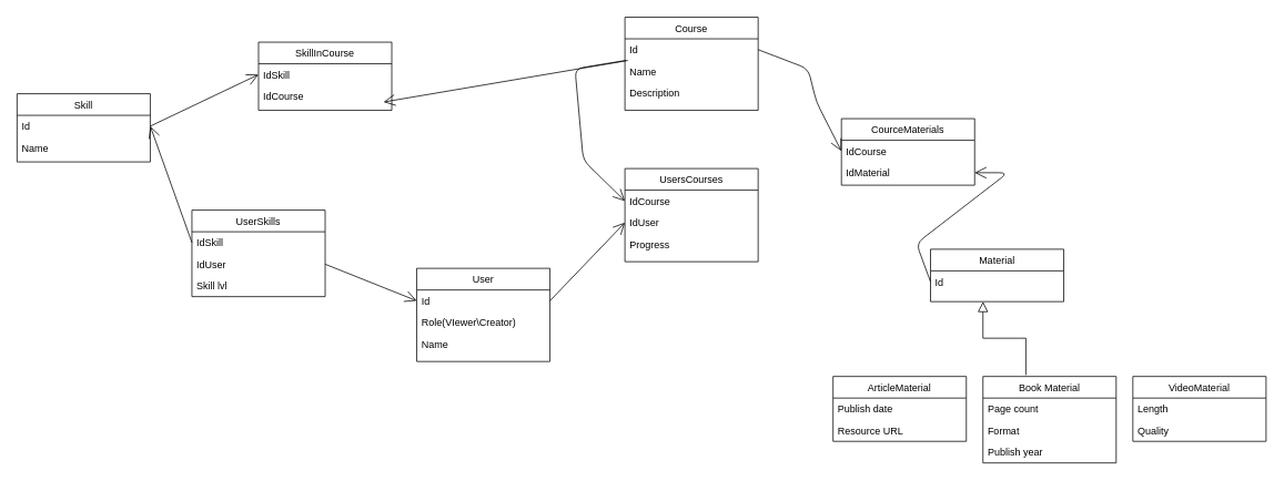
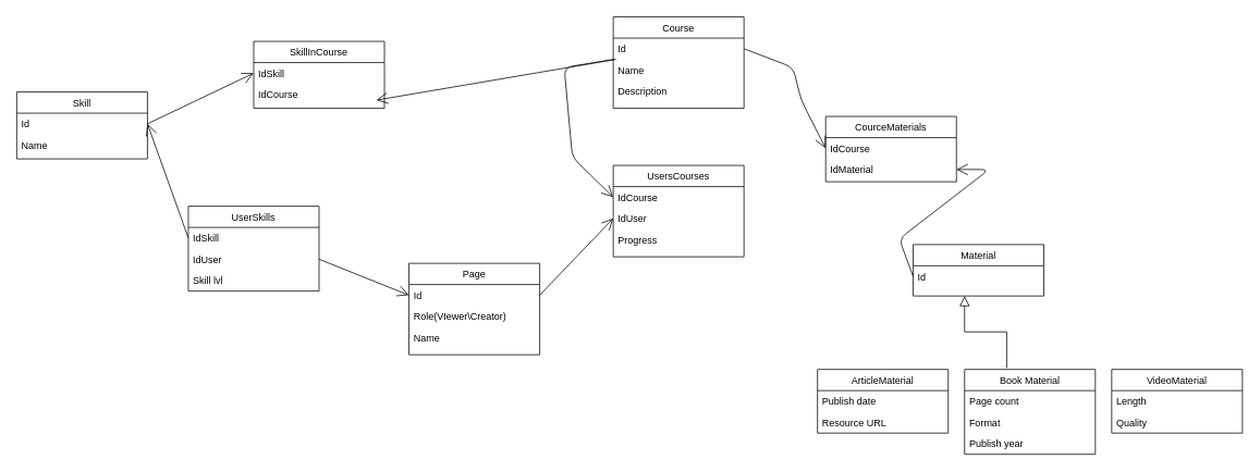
  <mxCell id="0" />
  <mxCell id="1" parent="0" />
- <mxCell id="2" value="User" style="swimlane;fontStyle=0;align=center;verticalAlign=top;childLayout=stackLayout;horizontal=1;startSize=26;horizontalStack=0;resizeParent=1;resizeLast=0;collapsible=1;marginBottom=0;rounded=0;shadow=0;strokeWidth=1;" vertex="1" parent="1"><mxGeometry x="500" y="322" width="160" height="112" as="geometry"><mxRectangle x="550" y="140" width="160" height="26" as="alternateBounds" /></mxGeometry></mxCell>
+ <mxCell id="2" value="Page" style="swimlane;fontStyle=0;align=center;verticalAlign=top;childLayout=stackLayout;horizontal=1;startSize=26;horizontalStack=0;resizeParent=1;resizeLast=0;collapsible=1;marginBottom=0;rounded=0;shadow=0;strokeWidth=1;" vertex="1" parent="1"><mxGeometry x="500" y="322" width="160" height="112" as="geometry"><mxRectangle x="550" y="140" width="160" height="26" as="alternateBounds" /></mxGeometry></mxCell>
  <mxCell id="3" value="Id" style="text;align=left;verticalAlign=top;spacingLeft=4;spacingRight=4;overflow=hidden;rotatable=0;points=[[0,0.5],[1,0.5]];portConstraint=eastwest;" vertex="1" parent="2"><mxGeometry y="26" width="160" height="26" as="geometry" /></mxCell>
  <mxCell id="4" value="Role(VIewer\Creator)" style="text;align=left;verticalAlign=top;spacingLeft=4;spacingRight=4;overflow=hidden;rotatable=0;points=[[0,0.5],[1,0.5]];portConstraint=eastwest;rounded=0;shadow=0;html=0;" vertex="1" parent="2"><mxGeometry y="52" width="160" height="26" as="geometry" /></mxCell>
  <mxCell id="5" value="Name&#10;" style="text;align=left;verticalAlign=top;spacingLeft=4;spacingRight=4;overflow=hidden;rotatable=0;points=[[0,0.5],[1,0.5]];portConstraint=eastwest;rounded=0;shadow=0;html=0;" vertex="1" parent="2"><mxGeometry y="78" width="160" height="26" as="geometry" /></mxCell>
  <mxCell id="6" value="Material" style="swimlane;fontStyle=0;align=center;verticalAlign=top;childLayout=stackLayout;horizontal=1;startSize=26;horizontalStack=0;resizeParent=1;resizeLast=0;collapsible=1;marginBottom=0;rounded=0;shadow=0;strokeWidth=1;" vertex="1" parent="1"><mxGeometry x="1117" y="299" width="160" height="63" as="geometry"><mxRectangle x="550" y="140" width="160" height="26" as="alternateBounds" /></mxGeometry></mxCell>
  <mxCell id="7" value="Id" style="text;align=left;verticalAlign=top;spacingLeft=4;spacingRight=4;overflow=hidden;rotatable=0;points=[[0,0.5],[1,0.5]];portConstraint=eastwest;" vertex="1" parent="6"><mxGeometry y="26" width="160" height="26" as="geometry" /></mxCell>
  <mxCell id="8" value="ArticleMaterial&#10;" style="swimlane;fontStyle=0;align=center;verticalAlign=top;childLayout=stackLayout;horizontal=1;startSize=26;horizontalStack=0;resizeParent=1;resizeLast=0;collapsible=1;marginBottom=0;rounded=0;shadow=0;strokeWidth=1;" vertex="1" parent="1"><mxGeometry x="1000" y="452" width="160" height="78" as="geometry"><mxRectangle x="550" y="140" width="160" height="26" as="alternateBounds" /></mxGeometry></mxCell>
  <mxCell id="9" value="Publish date" style="text;align=left;verticalAlign=top;spacingLeft=4;spacingRight=4;overflow=hidden;rotatable=0;points=[[0,0.5],[1,0.5]];portConstraint=eastwest;" vertex="1" parent="8"><mxGeometry y="26" width="160" height="26" as="geometry" /></mxCell>
  <mxCell id="10" value="Resource URL" style="text;align=left;verticalAlign=top;spacingLeft=4;spacingRight=4;overflow=hidden;rotatable=0;points=[[0,0.5],[1,0.5]];portConstraint=eastwest;" vertex="1" parent="8"><mxGeometry y="52" width="160" height="26" as="geometry" /></mxCell>
  <mxCell id="11" value="Book Material" style="swimlane;fontStyle=0;align=center;verticalAlign=top;childLayout=stackLayout;horizontal=1;startSize=26;horizontalStack=0;resizeParent=1;resizeLast=0;collapsible=1;marginBottom=0;rounded=0;shadow=0;strokeWidth=1;" vertex="1" parent="1"><mxGeometry x="1180" y="452" width="160" height="104" as="geometry"><mxRectangle x="550" y="140" width="160" height="26" as="alternateBounds" /></mxGeometry></mxCell>
  <mxCell id="12" value="Page count" style="text;align=left;verticalAlign=top;spacingLeft=4;spacingRight=4;overflow=hidden;rotatable=0;points=[[0,0.5],[1,0.5]];portConstraint=eastwest;" vertex="1" parent="11"><mxGeometry y="26" width="160" height="26" as="geometry" /></mxCell>
  <mxCell id="13" value="Format" style="text;align=left;verticalAlign=top;spacingLeft=4;spacingRight=4;overflow=hidden;rotatable=0;points=[[0,0.5],[1,0.5]];portConstraint=eastwest;" vertex="1" parent="11"><mxGeometry y="52" width="160" height="26" as="geometry" /></mxCell>
  <mxCell id="14" value="Publish year" style="text;align=left;verticalAlign=top;spacingLeft=4;spacingRight=4;overflow=hidden;rotatable=0;points=[[0,0.5],[1,0.5]];portConstraint=eastwest;" vertex="1" parent="11"><mxGeometry y="78" width="160" height="26" as="geometry" /></mxCell>
  <mxCell id="15" value="VideoMaterial" style="swimlane;fontStyle=0;align=center;verticalAlign=top;childLayout=stackLayout;horizontal=1;startSize=26;horizontalStack=0;resizeParent=1;resizeLast=0;collapsible=1;marginBottom=0;rounded=0;shadow=0;strokeWidth=1;" vertex="1" parent="1"><mxGeometry x="1360" y="452" width="160" height="78" as="geometry"><mxRectangle x="550" y="140" width="160" height="26" as="alternateBounds" /></mxGeometry></mxCell>
  <mxCell id="16" value="Length" style="text;align=left;verticalAlign=top;spacingLeft=4;spacingRight=4;overflow=hidden;rotatable=0;points=[[0,0.5],[1,0.5]];portConstraint=eastwest;" vertex="1" parent="15"><mxGeometry y="26" width="160" height="26" as="geometry" /></mxCell>
  <mxCell id="17" value="Quality" style="text;align=left;verticalAlign=top;spacingLeft=4;spacingRight=4;overflow=hidden;rotatable=0;points=[[0,0.5],[1,0.5]];portConstraint=eastwest;" vertex="1" parent="15"><mxGeometry y="52" width="160" height="26" as="geometry" /></mxCell>
  <mxCell id="18" value="" style="endArrow=block;endSize=10;endFill=0;shadow=0;strokeWidth=1;rounded=0;edgeStyle=elbowEdgeStyle;elbow=vertical;exitX=0.322;exitY=-0.017;exitDx=0;exitDy=0;exitPerimeter=0;" edge="1" parent="1" source="11"><mxGeometry width="160" relative="1" as="geometry"><mxPoint x="1079.12" y="458.568" as="sourcePoint" /><mxPoint x="1180" y="362" as="targetPoint" /></mxGeometry></mxCell>
  <mxCell id="19" value="Course" style="swimlane;fontStyle=0;align=center;verticalAlign=top;childLayout=stackLayout;horizontal=1;startSize=26;horizontalStack=0;resizeParent=1;resizeLast=0;collapsible=1;marginBottom=0;rounded=0;shadow=0;strokeWidth=1;" vertex="1" parent="1"><mxGeometry x="750" y="20" width="160" height="112" as="geometry"><mxRectangle x="550" y="140" width="160" height="26" as="alternateBounds" /></mxGeometry></mxCell>
  <mxCell id="20" value="Id" style="text;align=left;verticalAlign=top;spacingLeft=4;spacingRight=4;overflow=hidden;rotatable=0;points=[[0,0.5],[1,0.5]];portConstraint=eastwest;" vertex="1" parent="19"><mxGeometry y="26" width="160" height="26" as="geometry" /></mxCell>
  <mxCell id="21" value="Name" style="text;align=left;verticalAlign=top;spacingLeft=4;spacingRight=4;overflow=hidden;rotatable=0;points=[[0,0.5],[1,0.5]];portConstraint=eastwest;rounded=0;shadow=0;html=0;" vertex="1" parent="19"><mxGeometry y="52" width="160" height="26" as="geometry" /></mxCell>
  <mxCell id="22" value="Description" style="text;align=left;verticalAlign=top;spacingLeft=4;spacingRight=4;overflow=hidden;rotatable=0;points=[[0,0.5],[1,0.5]];portConstraint=eastwest;rounded=0;shadow=0;html=0;" vertex="1" parent="19"><mxGeometry y="78" width="160" height="26" as="geometry" /></mxCell>
  <mxCell id="23" value="CourceMaterials" style="swimlane;fontStyle=0;align=center;verticalAlign=top;childLayout=stackLayout;horizontal=1;startSize=26;horizontalStack=0;resizeParent=1;resizeLast=0;collapsible=1;marginBottom=0;rounded=0;shadow=0;strokeWidth=1;" vertex="1" parent="1"><mxGeometry x="1010" y="142" width="160" height="80" as="geometry"><mxRectangle x="550" y="140" width="160" height="26" as="alternateBounds" /></mxGeometry></mxCell>
  <mxCell id="24" value="IdCourse" style="text;align=left;verticalAlign=top;spacingLeft=4;spacingRight=4;overflow=hidden;rotatable=0;points=[[0,0.5],[1,0.5]];portConstraint=eastwest;" vertex="1" parent="23"><mxGeometry y="26" width="160" height="26" as="geometry" /></mxCell>
  <mxCell id="25" value="IdMaterial" style="text;align=left;verticalAlign=top;spacingLeft=4;spacingRight=4;overflow=hidden;rotatable=0;points=[[0,0.5],[1,0.5]];portConstraint=eastwest;rounded=0;shadow=0;html=0;" vertex="1" parent="23"><mxGeometry y="52" width="160" height="26" as="geometry" /></mxCell>
  <mxCell id="26" value="" style="endArrow=open;endFill=1;endSize=12;html=1;exitX=0;exitY=0.5;exitDx=0;exitDy=0;entryX=1;entryY=0.5;entryDx=0;entryDy=0;" edge="1" parent="1" source="7" target="25"><mxGeometry width="160" relative="1" as="geometry"><mxPoint x="990" y="242" as="sourcePoint" /><mxPoint x="1150" y="242" as="targetPoint" /><Array as="points"><mxPoint x="1100" y="292" /><mxPoint x="1210" y="207" /></Array></mxGeometry></mxCell>
  <mxCell id="27" value="" style="endArrow=open;endFill=1;endSize=12;html=1;exitX=1;exitY=0.5;exitDx=0;exitDy=0;entryX=0;entryY=0.5;entryDx=0;entryDy=0;" edge="1" parent="1" source="20" target="24"><mxGeometry width="160" relative="1" as="geometry"><mxPoint x="1127" y="348" as="sourcePoint" /><mxPoint x="1180" y="217" as="targetPoint" /><Array as="points"><mxPoint x="970" y="82" /><mxPoint x="980" y="122" /></Array></mxGeometry></mxCell>
  <mxCell id="28" value="UsersCourses" style="swimlane;fontStyle=0;align=center;verticalAlign=top;childLayout=stackLayout;horizontal=1;startSize=26;horizontalStack=0;resizeParent=1;resizeLast=0;collapsible=1;marginBottom=0;rounded=0;shadow=0;strokeWidth=1;" vertex="1" parent="1"><mxGeometry x="750" y="202" width="160" height="112" as="geometry"><mxRectangle x="550" y="140" width="160" height="26" as="alternateBounds" /></mxGeometry></mxCell>
  <mxCell id="29" value="IdCourse" style="text;align=left;verticalAlign=top;spacingLeft=4;spacingRight=4;overflow=hidden;rotatable=0;points=[[0,0.5],[1,0.5]];portConstraint=eastwest;" vertex="1" parent="28"><mxGeometry y="26" width="160" height="26" as="geometry" /></mxCell>
  <mxCell id="30" value="IdUser" style="text;align=left;verticalAlign=top;spacingLeft=4;spacingRight=4;overflow=hidden;rotatable=0;points=[[0,0.5],[1,0.5]];portConstraint=eastwest;rounded=0;shadow=0;html=0;" vertex="1" parent="28"><mxGeometry y="52" width="160" height="26" as="geometry" /></mxCell>
  <mxCell id="31" value="Progress" style="text;align=left;verticalAlign=top;spacingLeft=4;spacingRight=4;overflow=hidden;rotatable=0;points=[[0,0.5],[1,0.5]];portConstraint=eastwest;rounded=0;shadow=0;html=0;" vertex="1" parent="28"><mxGeometry y="78" width="160" height="26" as="geometry" /></mxCell>
  <mxCell id="32" value="" style="endArrow=open;endFill=1;endSize=12;html=1;exitX=1;exitY=0.5;exitDx=0;exitDy=0;entryX=0;entryY=0.5;entryDx=0;entryDy=0;" edge="1" parent="1" source="3" target="30"><mxGeometry width="160" relative="1" as="geometry"><mxPoint x="690" y="377.5" as="sourcePoint" /><mxPoint x="850" y="377.5" as="targetPoint" /></mxGeometry></mxCell>
  <mxCell id="33" value="" style="endArrow=open;endFill=1;endSize=12;html=1;entryX=0;entryY=0.5;entryDx=0;entryDy=0;" edge="1" parent="1" source="20" target="29"><mxGeometry width="160" relative="1" as="geometry"><mxPoint x="670" y="371" as="sourcePoint" /><mxPoint x="760" y="277" as="targetPoint" /><Array as="points"><mxPoint x="690" y="82" /><mxPoint x="700" y="192" /></Array></mxGeometry></mxCell>
  <mxCell id="34" value="Skill" style="swimlane;fontStyle=0;align=center;verticalAlign=top;childLayout=stackLayout;horizontal=1;startSize=26;horizontalStack=0;resizeParent=1;resizeLast=0;collapsible=1;marginBottom=0;rounded=0;shadow=0;strokeWidth=1;" vertex="1" parent="1"><mxGeometry x="20" y="112" width="160" height="82" as="geometry"><mxRectangle x="550" y="140" width="160" height="26" as="alternateBounds" /></mxGeometry></mxCell>
  <mxCell id="35" value="Id" style="text;align=left;verticalAlign=top;spacingLeft=4;spacingRight=4;overflow=hidden;rotatable=0;points=[[0,0.5],[1,0.5]];portConstraint=eastwest;" vertex="1" parent="34"><mxGeometry y="26" width="160" height="26" as="geometry" /></mxCell>
  <mxCell id="36" value="Name" style="text;align=left;verticalAlign=top;spacingLeft=4;spacingRight=4;overflow=hidden;rotatable=0;points=[[0,0.5],[1,0.5]];portConstraint=eastwest;rounded=0;shadow=0;html=0;" vertex="1" parent="34"><mxGeometry y="52" width="160" height="26" as="geometry" /></mxCell>
  <mxCell id="37" value="SkillInCourse" style="swimlane;fontStyle=0;align=center;verticalAlign=top;childLayout=stackLayout;horizontal=1;startSize=26;horizontalStack=0;resizeParent=1;resizeLast=0;collapsible=1;marginBottom=0;rounded=0;shadow=0;strokeWidth=1;" vertex="1" parent="1"><mxGeometry x="310" y="50" width="160" height="82" as="geometry"><mxRectangle x="550" y="140" width="160" height="26" as="alternateBounds" /></mxGeometry></mxCell>
  <mxCell id="38" value="IdSkill" style="text;align=left;verticalAlign=top;spacingLeft=4;spacingRight=4;overflow=hidden;rotatable=0;points=[[0,0.5],[1,0.5]];portConstraint=eastwest;rounded=0;shadow=0;html=0;" vertex="1" parent="37"><mxGeometry y="26" width="160" height="26" as="geometry" /></mxCell>
  <mxCell id="39" value="IdCourse" style="text;align=left;verticalAlign=top;spacingLeft=4;spacingRight=4;overflow=hidden;rotatable=0;points=[[0,0.5],[1,0.5]];portConstraint=eastwest;rounded=0;shadow=0;html=0;" vertex="1" parent="37"><mxGeometry y="52" width="160" height="26" as="geometry" /></mxCell>
  <mxCell id="40" value="" style="endArrow=open;endFill=1;endSize=12;html=1;entryX=0.938;entryY=0.769;entryDx=0;entryDy=0;entryPerimeter=0;" edge="1" parent="1" source="20" target="39"><mxGeometry width="160" relative="1" as="geometry"><mxPoint x="490" y="172" as="sourcePoint" /><mxPoint x="650" y="172" as="targetPoint" /></mxGeometry></mxCell>
  <mxCell id="41" value="" style="endArrow=open;endFill=1;endSize=12;html=1;exitX=1;exitY=0.5;exitDx=0;exitDy=0;entryX=0;entryY=0.5;entryDx=0;entryDy=0;" edge="1" parent="1" source="35" target="38"><mxGeometry width="160" relative="1" as="geometry"><mxPoint x="210" y="202" as="sourcePoint" /><mxPoint x="370" y="202" as="targetPoint" /></mxGeometry></mxCell>
  <mxCell id="42" value="UserSkills" style="swimlane;fontStyle=0;align=center;verticalAlign=top;childLayout=stackLayout;horizontal=1;startSize=26;horizontalStack=0;resizeParent=1;resizeLast=0;collapsible=1;marginBottom=0;rounded=0;shadow=0;strokeWidth=1;" vertex="1" parent="1"><mxGeometry x="230" y="252" width="160" height="104" as="geometry"><mxRectangle x="550" y="140" width="160" height="26" as="alternateBounds" /></mxGeometry></mxCell>
  <mxCell id="43" value="IdSkill" style="text;align=left;verticalAlign=top;spacingLeft=4;spacingRight=4;overflow=hidden;rotatable=0;points=[[0,0.5],[1,0.5]];portConstraint=eastwest;" vertex="1" parent="42"><mxGeometry y="26" width="160" height="26" as="geometry" /></mxCell>
  <mxCell id="44" value="IdUser" style="text;align=left;verticalAlign=top;spacingLeft=4;spacingRight=4;overflow=hidden;rotatable=0;points=[[0,0.5],[1,0.5]];portConstraint=eastwest;rounded=0;shadow=0;html=0;" vertex="1" parent="42"><mxGeometry y="52" width="160" height="26" as="geometry" /></mxCell>
  <mxCell id="45" value="Skill lvl" style="text;align=left;verticalAlign=top;spacingLeft=4;spacingRight=4;overflow=hidden;rotatable=0;points=[[0,0.5],[1,0.5]];portConstraint=eastwest;rounded=0;shadow=0;html=0;" vertex="1" parent="42"><mxGeometry y="78" width="160" height="26" as="geometry" /></mxCell>
  <mxCell id="46" value="" style="endArrow=open;endFill=1;endSize=12;html=1;entryX=1;entryY=0.5;entryDx=0;entryDy=0;exitX=0;exitY=0.5;exitDx=0;exitDy=0;" edge="1" parent="1" source="43" target="35"><mxGeometry width="160" relative="1" as="geometry"><mxPoint x="0" y="382" as="sourcePoint" /><mxPoint x="160" y="382" as="targetPoint" /></mxGeometry></mxCell>
  <mxCell id="47" value="" style="endArrow=open;endFill=1;endSize=12;html=1;entryX=0;entryY=0.5;entryDx=0;entryDy=0;exitX=1;exitY=0.5;exitDx=0;exitDy=0;" edge="1" parent="1" source="44" target="3"><mxGeometry width="160" relative="1" as="geometry"><mxPoint x="280" y="422" as="sourcePoint" /><mxPoint x="440" y="422" as="targetPoint" /></mxGeometry></mxCell>
